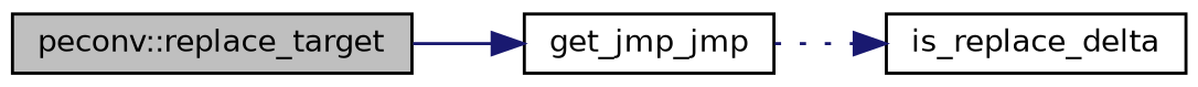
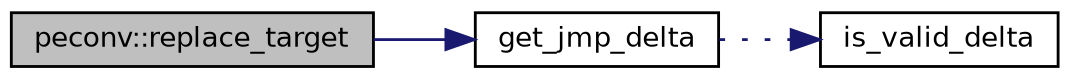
  digraph {
    rankdir=LR
    node [color=black fillcolor=white fontname=Helvetica fontsize=10 shape=record style=filled]
    edge [color=midnightblue fontname=Helvetica fontsize=10 labelfontname=Helvetica labelfontsize=10]
    n1 [fillcolor=grey75 fontcolor=black height=0.2 label="peconv::replace_target" width=0.4]
-   n2 [height=0.2 label=get_jmp_jmp width=0.4]
-   n3 [height=0.2 label=is_replace_delta width=0.4]
+   n2 [height=0.2 label=get_jmp_delta width=0.4]
+   n3 [height=0.2 label=is_valid_delta width=0.4]
    n1 -> n2 [style=solid]
    n2 -> n3 [style=dotted]
  }
